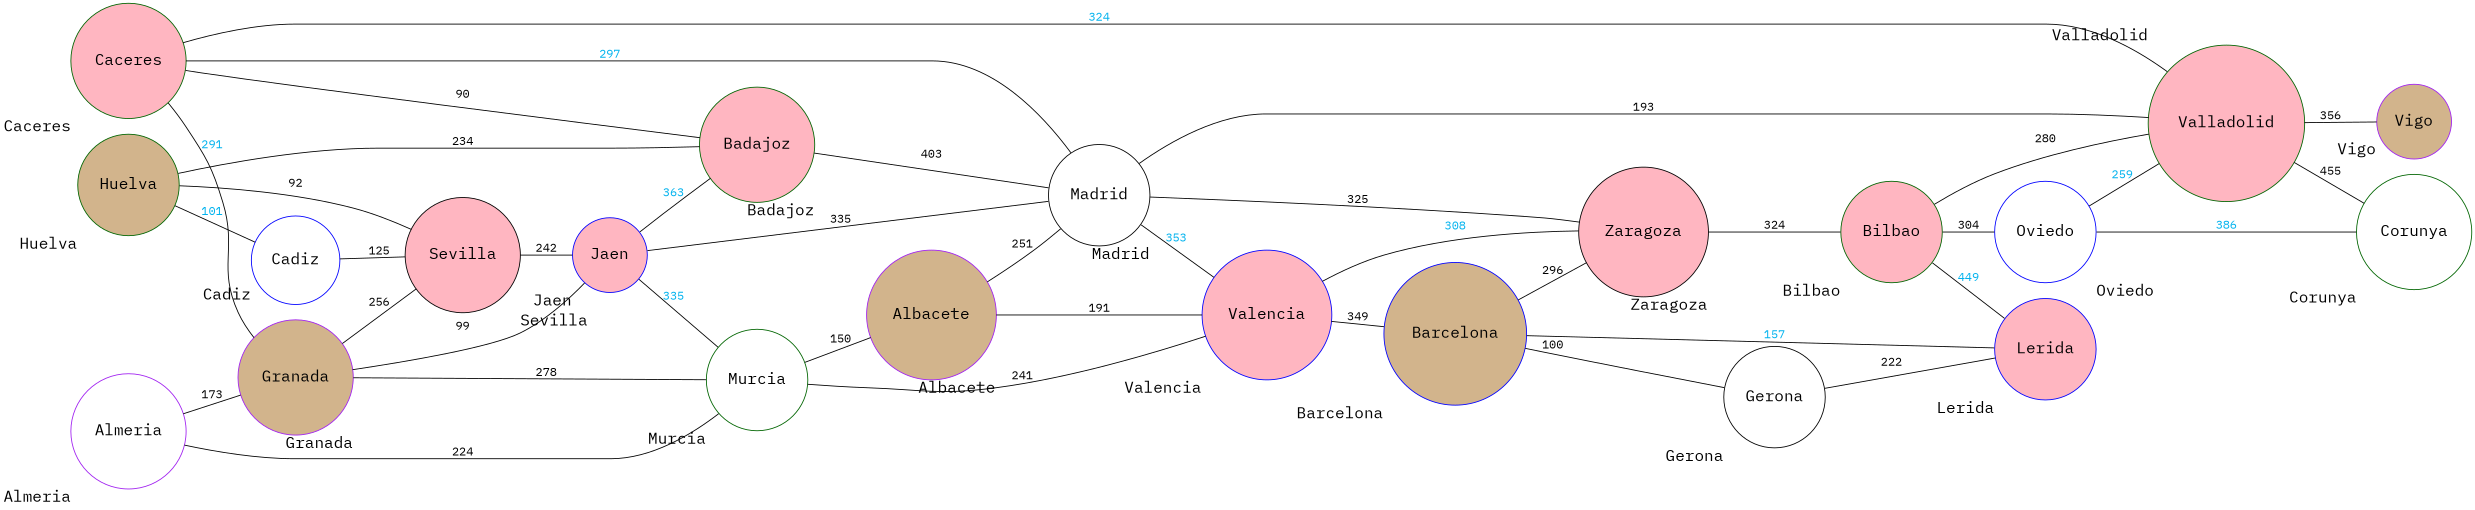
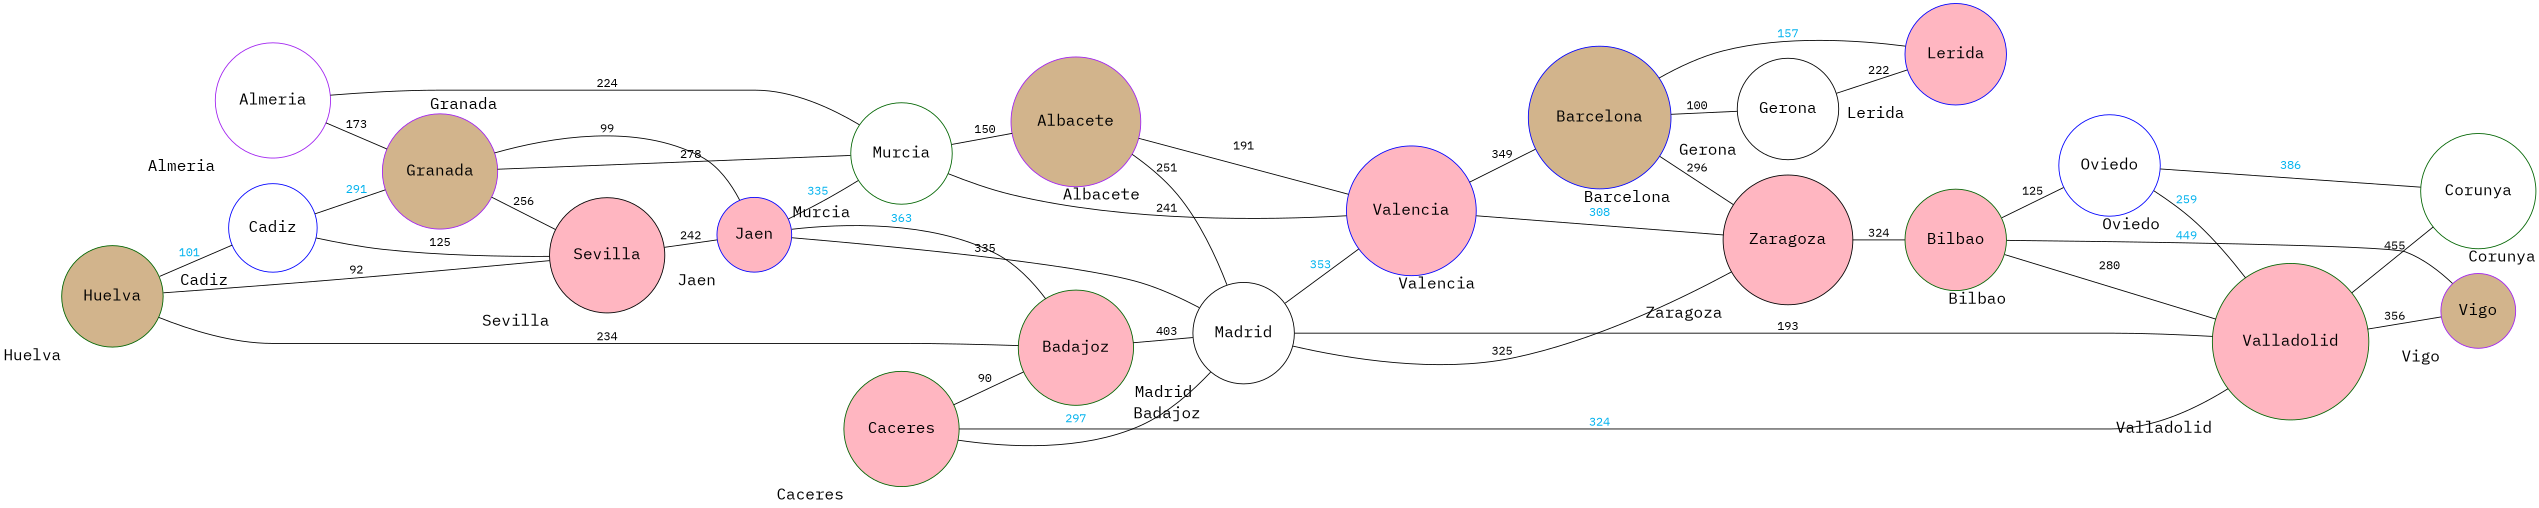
  digraph {
    fontname="IBM Plex Mono"
    rankdir=LR
    node [color=darkgreen fillcolor=lightpink fontname="IBM Plex Mono" fontsize=19 shape=circle style=filled]
    edge [dir=none fontname="IBM Plex Mono"]
    Almeria [color=purple fillcolor=white height=0.25 xlabel=Almeria]
    Granada [color=purple fillcolor=tan height=0.25 xlabel=Granada]
    Murcia [fillcolor=white height=0.25 xlabel=Murcia]
    Sevilla [color=black height=0.25 xlabel=Sevilla]
    Jaen [color=blue height=0.25 xlabel=Jaen]
    Albacete [color=purple fillcolor=tan height=0.25 xlabel=Albacete]
    Valencia [color=blue height=0.25 xlabel=Valencia]
    Badajoz [height=0.25 xlabel=Badajoz]
    Madrid [color=black fillcolor=white height=0.25 xlabel=Madrid]
    Cadiz [color=blue fillcolor=white height=0.25 xlabel=Cadiz]
    Huelva [fillcolor=tan height=0.25 xlabel=Huelva]
    Valladolid [height=0.25 xlabel=Valladolid]
    Zaragoza [color=black height=0.25 xlabel=Zaragoza]
    Barcelona [color=blue fillcolor=tan height=0.25 xlabel=Barcelona]
    Caceres [height=0.25 xlabel=Caceres]
    Corunya [fillcolor=white height=0.25 xlabel=Corunya]
    Vigo [color=purple fillcolor=tan height=0.25 xlabel=Vigo]
    Gerona [color=black fillcolor=white height=0.25 xlabel=Gerona]
    Bilbao [height=0.25 xlabel=Bilbao]
    Lerida [color=blue height=0.25 xlabel=Lerida]
    Oviedo [color=blue fillcolor=white height=0.25 xlabel=Oviedo]
    Almeria -> Granada [label=173]
    Almeria -> Murcia [label=224]
    Granada -> Murcia [label=278]
    Granada -> Sevilla [label=256]
    Granada -> Jaen [label=99]
    Murcia -> Albacete [label=150]
    Murcia -> Valencia [label=241]
    Sevilla -> Jaen [label=242]
    Jaen -> Murcia [fontcolor=deepskyblue2 label=335]
    Jaen -> Badajoz [fontcolor=deepskyblue2 label=363]
    Jaen -> Madrid [label=335]
    Albacete -> Valencia [label=191]
    Albacete -> Madrid [label=251]
    Valencia -> Barcelona [label=349]
    Badajoz -> Madrid [label=403]
    Madrid -> Valencia [fontcolor=deepskyblue2 label=353]
    Madrid -> Valladolid [label=193]
    Madrid -> Zaragoza [label=325]
-   Caceres -> Granada [fontcolor=deepskyblue2 label=291]
+   Cadiz -> Granada [fontcolor=deepskyblue2 label=291]
    Cadiz -> Sevilla [label=125]
    Huelva -> Sevilla [label=92]
    Huelva -> Badajoz [label=234]
    Huelva -> Cadiz [fontcolor=deepskyblue2 label=101]
    Valladolid -> Corunya [label=455]
    Valladolid -> Vigo [label=356]
    Zaragoza -> Valencia [fontcolor=deepskyblue2 label=308]
    Zaragoza -> Bilbao [label=324]
    Barcelona -> Zaragoza [label=296]
    Barcelona -> Gerona [label=100]
    Caceres -> Badajoz [label=90]
    Caceres -> Madrid [fontcolor=deepskyblue2 label=297]
    Caceres -> Valladolid [fontcolor=deepskyblue2 label=324]
    Gerona -> Lerida [label=222]
    Bilbao -> Valladolid [label=280]
-   Bilbao -> Lerida [fontcolor=deepskyblue2 label=449]
-   Bilbao -> Oviedo [label=304]
+   Bilbao -> Vigo [fontcolor=deepskyblue2 label=449]
+   Bilbao -> Oviedo [label=125]
    Lerida -> Barcelona [fontcolor=deepskyblue2 label=157]
    Oviedo -> Valladolid [fontcolor=deepskyblue2 label=259]
    Oviedo -> Corunya [fontcolor=deepskyblue2 label=386]
  }
